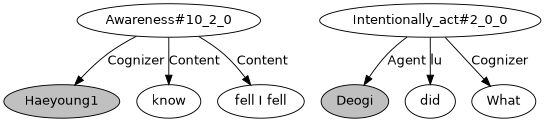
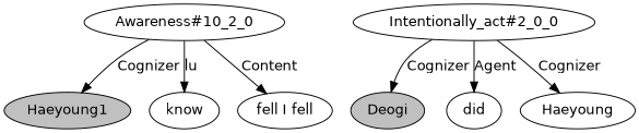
  digraph {
    fontname="DejaVu Sans"
    node [fontname="DejaVu Sans"]
    edge [fontname="DejaVu Sans"]
    n1 [fillcolor=gray label=Haeyoung1 style=filled]
    n2 [label="Awareness#10_2_0"]
    n3 [label=know]
    n4 [label="fell I fell"]
    n5 [fillcolor=gray label=Deogi style=filled]
    n6 [label="Intentionally_act#2_0_0"]
    n7 [label=did]
-   n8 [label=What]
+   n8 [label=Haeyoung]
    n2 -> n1 [label=Cognizer]
-   n2 -> n3 [label=Content]
+   n2 -> n3 [label=lu]
    n2 -> n4 [label=Content]
-   n6 -> n5 [label=Agent]
-   n6 -> n7 [label=lu]
+   n6 -> n5 [label=Cognizer]
+   n6 -> n7 [label=Agent]
    n6 -> n8 [label=Cognizer]
  }
